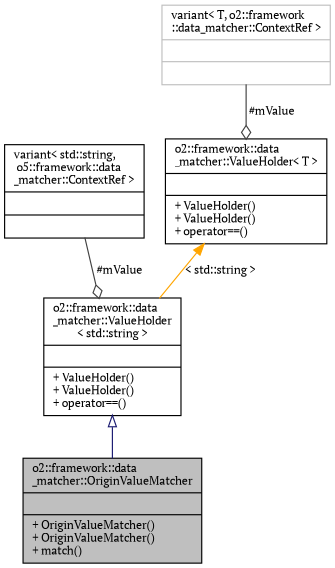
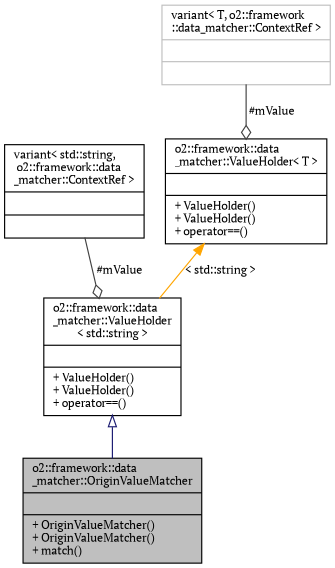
  digraph {
    fontname="PT Serif"
    node [color=black fontname="PT Serif" fontsize=10 shape=record]
    edge [color=grey25 fontname="PT Serif" fontsize=10 labelfontname=Helvetica labelfontsize=10 style=solid]
    n1 [fillcolor=grey75 fontcolor=black height=0.2 label="{o2::framework::data\l_matcher::OriginValueMatcher\n||+ OriginValueMatcher()\l+ OriginValueMatcher()\l+ match()\l}" style=filled width=0.4]
    n2 [height=0.2 label="{o2::framework::data\l_matcher::ValueHolder\l\< std::string \>\n||+ ValueHolder()\l+ ValueHolder()\l+ operator==()\l}" width=0.4]
-   n3 [height=0.2 label="{variant\< std::string,\l o5::framework::data\l_matcher::ContextRef \>\n||}" width=0.4]
+   n3 [height=0.2 label="{variant\< std::string,\l o2::framework::data\l_matcher::ContextRef \>\n||}" width=0.4]
    n4 [height=0.2 label="{o2::framework::data\l_matcher::ValueHolder\< T \>\n||+ ValueHolder()\l+ ValueHolder()\l+ operator==()\l}" width=0.4]
    n5 [color=grey75 height=0.2 label="{variant\< T, o2::framework\l::data_matcher::ContextRef \>\n||}" width=0.4]
    n2 -> n1 [arrowtail=onormal color=midnightblue dir=back]
    n3 -> n2 [arrowhead=odiamond label=" #mValue"]
    n4 -> n2 [color=orange dir=back label=" \< std::string \>"]
    n5 -> n4 [arrowhead=odiamond label=" #mValue"]
  }
